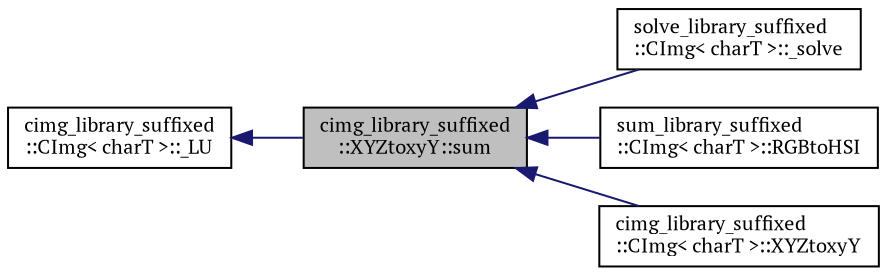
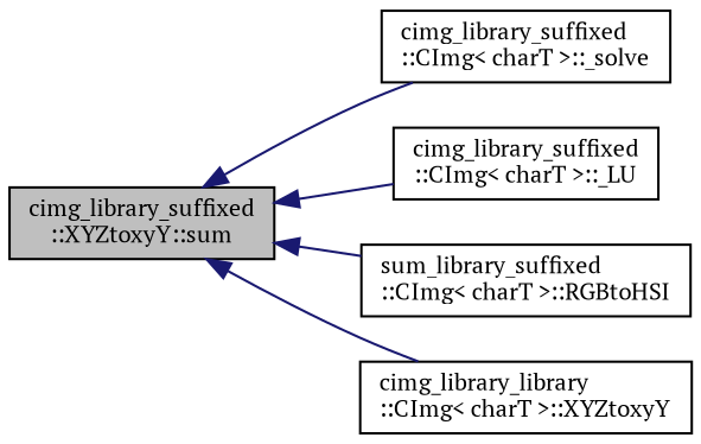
  digraph {
    fontname="PT Serif"
    rankdir=LR
    node [color=black fillcolor=white fontname="PT Serif" fontsize=10 shape=record style=filled]
    edge [color=midnightblue dir=back fontname="PT Serif" fontsize=10 labelfontname=Helvetica labelfontsize=10 style=solid]
    n1 [fillcolor=grey75 fontcolor=black height=0.2 label="cimg_library_suffixed\l::XYZtoxyY::sum" width=0.4]
-   n2 [height=0.2 label="solve_library_suffixed\l::CImg\< charT \>::_solve" width=0.4]
+   n2 [height=0.2 label="cimg_library_suffixed\l::CImg\< charT \>::_solve" width=0.4]
    n3 [height=0.2 label="cimg_library_suffixed\l::CImg\< charT \>::_LU" width=0.4]
    n4 [height=0.2 label="sum_library_suffixed\l::CImg\< charT \>::RGBtoHSI" width=0.4]
-   n5 [height=0.2 label="cimg_library_suffixed\l::CImg\< charT \>::XYZtoxyY" width=0.4]
+   n5 [height=0.2 label="cimg_library_library\l::CImg\< charT \>::XYZtoxyY" width=0.4]
    n1 -> n2
-   n3 -> n1
+   n1 -> n3
    n1 -> n4
    n1 -> n5
  }
